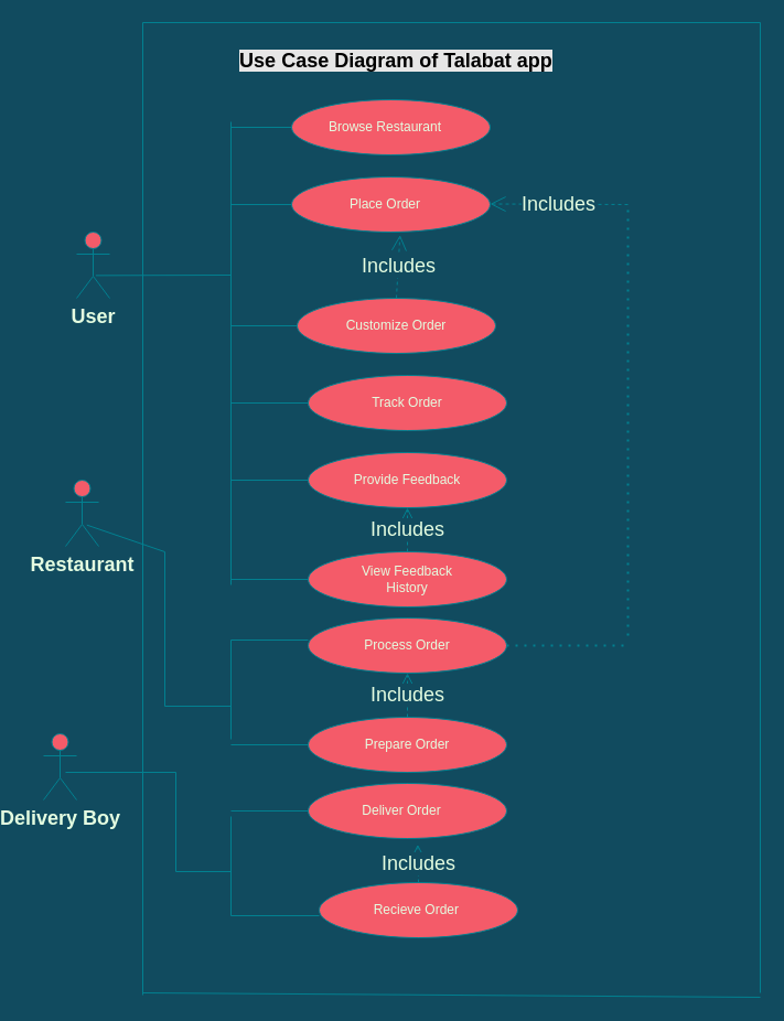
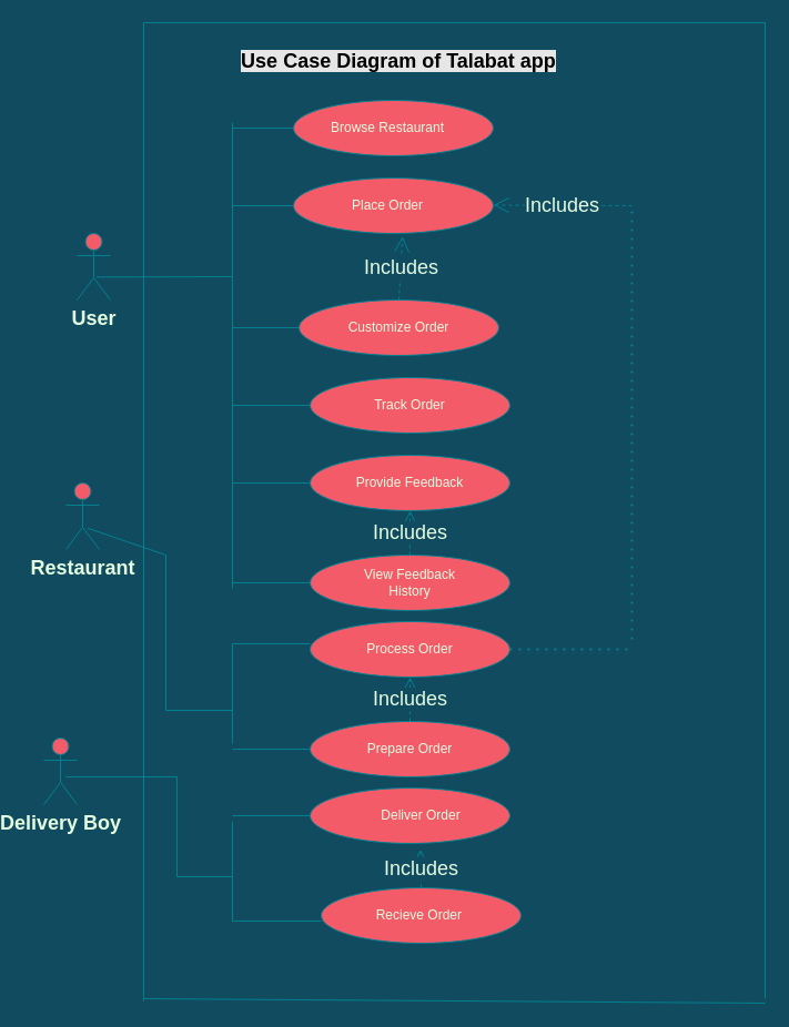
  <mxCell id="0" />
  <mxCell id="1" parent="0" />
  <mxCell id="2" value="&lt;b&gt;&lt;font style=&quot;font-size: 18px;&quot;&gt;User&lt;/font&gt;&lt;/b&gt;" style="shape=umlActor;verticalLabelPosition=bottom;verticalAlign=top;html=1;outlineConnect=0;fillColor=#F45B69;strokeColor=#028090;fontColor=#E4FDE1;" parent="1" vertex="1"><mxGeometry x="50" y="210" width="30" height="60" as="geometry" /></mxCell>
  <mxCell id="3" value="&lt;b&gt;&lt;font style=&quot;font-size: 18px;&quot;&gt;Delivery Boy&lt;/font&gt;&lt;/b&gt;" style="shape=umlActor;verticalLabelPosition=bottom;verticalAlign=top;html=1;outlineConnect=0;fillColor=#F45B69;strokeColor=#028090;fontColor=#E4FDE1;" parent="1" vertex="1"><mxGeometry x="20" y="665" width="30" height="60" as="geometry" /></mxCell>
  <mxCell id="4" value="&lt;b&gt;&lt;font style=&quot;font-size: 18px;&quot;&gt;Restaurant&lt;/font&gt;&lt;/b&gt;" style="shape=umlActor;verticalLabelPosition=bottom;verticalAlign=top;html=1;outlineConnect=0;fillColor=#F45B69;strokeColor=#028090;fontColor=#E4FDE1;" parent="1" vertex="1"><mxGeometry x="40" y="435" width="30" height="60" as="geometry" /></mxCell>
  <mxCell id="5" value="" style="ellipse;whiteSpace=wrap;html=1;fillColor=#F45B69;strokeColor=#028090;fontColor=#E4FDE1;" parent="1" vertex="1"><mxGeometry x="245" y="90" width="180" height="50" as="geometry" /></mxCell>
  <mxCell id="6" value="" style="ellipse;whiteSpace=wrap;html=1;fillColor=#F45B69;strokeColor=#028090;fontColor=#E4FDE1;" parent="1" vertex="1"><mxGeometry x="245" y="160" width="180" height="50" as="geometry" /></mxCell>
  <mxCell id="7" value="" style="ellipse;whiteSpace=wrap;html=1;fillColor=#F45B69;strokeColor=#028090;fontColor=#E4FDE1;" parent="1" vertex="1"><mxGeometry x="260" y="340" width="180" height="50" as="geometry" /></mxCell>
  <mxCell id="8" value="" style="ellipse;whiteSpace=wrap;html=1;fillColor=#F45B69;strokeColor=#028090;fontColor=#E4FDE1;" parent="1" vertex="1"><mxGeometry x="260" y="410" width="180" height="50" as="geometry" /></mxCell>
  <mxCell id="9" value="Browse Restaurant" style="text;html=1;strokeColor=none;fillColor=none;align=center;verticalAlign=middle;whiteSpace=wrap;rounded=0;fontColor=#E4FDE1;" parent="1" vertex="1"><mxGeometry x="275" y="100" width="110" height="30" as="geometry" /></mxCell>
  <mxCell id="10" value="Track Order" style="text;html=1;strokeColor=none;fillColor=none;align=center;verticalAlign=middle;whiteSpace=wrap;rounded=0;fontColor=#E4FDE1;" parent="1" vertex="1"><mxGeometry x="295" y="350" width="110" height="30" as="geometry" /></mxCell>
  <mxCell id="11" value="Provide Feedback" style="text;html=1;strokeColor=none;fillColor=none;align=center;verticalAlign=middle;whiteSpace=wrap;rounded=0;fontColor=#E4FDE1;" parent="1" vertex="1"><mxGeometry x="295" y="420" width="110" height="30" as="geometry" /></mxCell>
  <mxCell id="12" value="Place Order" style="text;html=1;strokeColor=none;fillColor=none;align=center;verticalAlign=middle;whiteSpace=wrap;rounded=0;fontColor=#E4FDE1;" parent="1" vertex="1"><mxGeometry x="275" y="170" width="110" height="30" as="geometry" /></mxCell>
  <mxCell id="13" value="" style="ellipse;whiteSpace=wrap;html=1;fillColor=#F45B69;strokeColor=#028090;fontColor=#E4FDE1;" parent="1" vertex="1"><mxGeometry x="260" y="560" width="180" height="50" as="geometry" /></mxCell>
  <mxCell id="14" value="Process Order" style="text;html=1;strokeColor=none;fillColor=none;align=center;verticalAlign=middle;whiteSpace=wrap;rounded=0;fontColor=#E4FDE1;" parent="1" vertex="1"><mxGeometry x="295" y="570" width="110" height="30" as="geometry" /></mxCell>
  <mxCell id="15" value="" style="ellipse;whiteSpace=wrap;html=1;fillColor=#F45B69;strokeColor=#028090;fontColor=#E4FDE1;" parent="1" vertex="1"><mxGeometry x="260" y="650" width="180" height="50" as="geometry" /></mxCell>
  <mxCell id="16" value="Prepare Order" style="text;html=1;strokeColor=none;fillColor=none;align=center;verticalAlign=middle;whiteSpace=wrap;rounded=0;fontColor=#E4FDE1;" parent="1" vertex="1"><mxGeometry x="295" y="660" width="110" height="30" as="geometry" /></mxCell>
  <mxCell id="17" value="" style="ellipse;whiteSpace=wrap;html=1;fillColor=#F45B69;strokeColor=#028090;fontColor=#E4FDE1;" parent="1" vertex="1"><mxGeometry x="260" y="710" width="180" height="50" as="geometry" /></mxCell>
- <mxCell id="18" value="Deliver Order" style="text;html=1;strokeColor=none;fillColor=none;align=center;verticalAlign=middle;whiteSpace=wrap;rounded=0;fontColor=#E4FDE1;" parent="1" vertex="1"><mxGeometry x="290" y="720" width="110" height="30" as="geometry" /></mxCell>
+ <mxCell id="18" value="Deliver Order" style="text;html=1;strokeColor=none;fillColor=none;align=center;verticalAlign=middle;whiteSpace=wrap;rounded=0;fontColor=#E4FDE1;" parent="1" vertex="1"><mxGeometry x="305" y="720" width="110" height="30" as="geometry" /></mxCell>
  <mxCell id="19" value="" style="ellipse;whiteSpace=wrap;html=1;fillColor=#F45B69;strokeColor=#028090;fontColor=#E4FDE1;" parent="1" vertex="1"><mxGeometry x="250" y="270" width="180" height="50" as="geometry" /></mxCell>
  <mxCell id="20" value="Customize Order" style="text;html=1;strokeColor=none;fillColor=none;align=center;verticalAlign=middle;whiteSpace=wrap;rounded=0;fontColor=#E4FDE1;" parent="1" vertex="1"><mxGeometry x="285" y="280" width="110" height="30" as="geometry" /></mxCell>
  <mxCell id="21" value="" style="ellipse;whiteSpace=wrap;html=1;fillColor=#F45B69;strokeColor=#028090;fontColor=#E4FDE1;" parent="1" vertex="1"><mxGeometry x="270" y="800" width="180" height="50" as="geometry" /></mxCell>
  <mxCell id="22" value="Recieve Order&amp;nbsp;" style="text;html=1;strokeColor=none;fillColor=none;align=center;verticalAlign=middle;whiteSpace=wrap;rounded=0;fontColor=#E4FDE1;" parent="1" vertex="1"><mxGeometry x="305" y="810" width="110" height="30" as="geometry" /></mxCell>
  <mxCell id="23" value="Includes" style="endArrow=open;endSize=12;dashed=1;html=1;rounded=0;fontSize=18;exitX=0.5;exitY=0;exitDx=0;exitDy=0;entryX=0.552;entryY=1.107;entryDx=0;entryDy=0;entryPerimeter=0;labelBackgroundColor=#114B5F;strokeColor=#028090;fontColor=#E4FDE1;" parent="1" source="21" target="17" edge="1"><mxGeometry width="160" relative="1" as="geometry"><mxPoint x="150" y="840" as="sourcePoint" /><mxPoint x="240" y="770" as="targetPoint" /></mxGeometry></mxCell>
  <mxCell id="24" value="" style="endArrow=none;dashed=1;html=1;dashPattern=1 3;strokeWidth=2;rounded=0;fontSize=18;exitX=1;exitY=0.5;exitDx=0;exitDy=0;labelBackgroundColor=#114B5F;strokeColor=#028090;fontColor=#E4FDE1;" parent="1" source="13" edge="1"><mxGeometry width="50" height="50" relative="1" as="geometry"><mxPoint x="300" y="610" as="sourcePoint" /><mxPoint x="550" y="585" as="targetPoint" /></mxGeometry></mxCell>
  <mxCell id="25" value="" style="endArrow=none;dashed=1;html=1;dashPattern=1 3;strokeWidth=2;rounded=0;fontSize=18;labelBackgroundColor=#114B5F;strokeColor=#028090;fontColor=#E4FDE1;" parent="1" edge="1"><mxGeometry width="50" height="50" relative="1" as="geometry"><mxPoint x="550" y="190" as="sourcePoint" /><mxPoint x="550" y="580" as="targetPoint" /></mxGeometry></mxCell>
  <mxCell id="26" value="Includes" style="endArrow=open;endSize=12;dashed=1;html=1;rounded=0;fontSize=18;entryX=1;entryY=0.5;entryDx=0;entryDy=0;labelBackgroundColor=#114B5F;strokeColor=#028090;fontColor=#E4FDE1;" parent="1" edge="1"><mxGeometry width="160" relative="1" as="geometry"><mxPoint x="550" y="185" as="sourcePoint" /><mxPoint x="425" y="184.5" as="targetPoint" /></mxGeometry></mxCell>
  <mxCell id="27" value="Includes" style="endArrow=open;endSize=12;dashed=1;html=1;rounded=0;fontSize=18;entryX=0.546;entryY=1.053;entryDx=0;entryDy=0;entryPerimeter=0;exitX=0.5;exitY=0;exitDx=0;exitDy=0;labelBackgroundColor=#114B5F;strokeColor=#028090;fontColor=#E4FDE1;" parent="1" source="19" target="6" edge="1"><mxGeometry width="160" relative="1" as="geometry"><mxPoint x="560" y="195" as="sourcePoint" /><mxPoint x="435" y="194.5" as="targetPoint" /></mxGeometry></mxCell>
  <mxCell id="28" value="Includes" style="endArrow=open;endSize=12;dashed=1;html=1;rounded=0;fontSize=18;entryX=0.5;entryY=1;entryDx=0;entryDy=0;exitX=0.5;exitY=0;exitDx=0;exitDy=0;labelBackgroundColor=#114B5F;strokeColor=#028090;fontColor=#E4FDE1;" parent="1" source="15" target="13" edge="1"><mxGeometry width="160" relative="1" as="geometry"><mxPoint x="350" y="630" as="sourcePoint" /><mxPoint x="435" y="194.5" as="targetPoint" /></mxGeometry></mxCell>
  <mxCell id="29" value="" style="ellipse;whiteSpace=wrap;html=1;fillColor=#F45B69;strokeColor=#028090;fontColor=#E4FDE1;" parent="1" vertex="1"><mxGeometry x="260" y="500" width="180" height="50" as="geometry" /></mxCell>
  <mxCell id="30" value="View Feedback History" style="text;html=1;strokeColor=none;fillColor=none;align=center;verticalAlign=middle;whiteSpace=wrap;rounded=0;fontColor=#E4FDE1;" parent="1" vertex="1"><mxGeometry x="295" y="510" width="110" height="30" as="geometry" /></mxCell>
  <mxCell id="31" value="Includes" style="endArrow=open;endSize=12;dashed=1;html=1;rounded=0;fontSize=18;entryX=0.5;entryY=1;entryDx=0;entryDy=0;exitX=0.5;exitY=0;exitDx=0;exitDy=0;labelBackgroundColor=#114B5F;strokeColor=#028090;fontColor=#E4FDE1;" parent="1" source="29" target="8" edge="1"><mxGeometry width="160" relative="1" as="geometry"><mxPoint x="360" y="640" as="sourcePoint" /><mxPoint x="360" y="600" as="targetPoint" /></mxGeometry></mxCell>
  <mxCell id="32" value="" style="endArrow=none;html=1;rounded=0;fontSize=18;labelBackgroundColor=#114B5F;strokeColor=#028090;fontColor=#E4FDE1;" parent="1" edge="1"><mxGeometry width="50" height="50" relative="1" as="geometry"><mxPoint x="110" y="20" as="sourcePoint" /><mxPoint x="670" y="20" as="targetPoint" /></mxGeometry></mxCell>
  <mxCell id="33" value="" style="endArrow=none;html=1;rounded=0;fontSize=18;labelBackgroundColor=#114B5F;strokeColor=#028090;fontColor=#E4FDE1;" parent="1" edge="1"><mxGeometry width="50" height="50" relative="1" as="geometry"><mxPoint x="110" y="20" as="sourcePoint" /><mxPoint x="110" y="902" as="targetPoint" /></mxGeometry></mxCell>
  <mxCell id="34" value="" style="endArrow=none;html=1;rounded=0;fontSize=18;labelBackgroundColor=#114B5F;strokeColor=#028090;fontColor=#E4FDE1;" parent="1" edge="1"><mxGeometry width="50" height="50" relative="1" as="geometry"><mxPoint x="670" y="20" as="sourcePoint" /><mxPoint x="670" y="900" as="targetPoint" /></mxGeometry></mxCell>
  <mxCell id="35" value="" style="endArrow=none;html=1;rounded=0;fontSize=18;labelBackgroundColor=#114B5F;strokeColor=#028090;fontColor=#E4FDE1;" parent="1" edge="1"><mxGeometry width="50" height="50" relative="1" as="geometry"><mxPoint x="670" y="904" as="sourcePoint" /><mxPoint x="110" y="900" as="targetPoint" /></mxGeometry></mxCell>
  <mxCell id="36" value="" style="endArrow=none;html=1;rounded=0;fontSize=18;exitX=0;exitY=0.5;exitDx=0;exitDy=0;labelBackgroundColor=#114B5F;strokeColor=#028090;fontColor=#E4FDE1;" parent="1" source="5" edge="1"><mxGeometry width="50" height="50" relative="1" as="geometry"><mxPoint x="300" y="260" as="sourcePoint" /><mxPoint x="190" y="115" as="targetPoint" /></mxGeometry></mxCell>
  <mxCell id="37" value="" style="endArrow=none;html=1;rounded=0;fontSize=18;labelBackgroundColor=#114B5F;strokeColor=#028090;fontColor=#E4FDE1;" parent="1" edge="1"><mxGeometry width="50" height="50" relative="1" as="geometry"><mxPoint x="190" y="530" as="sourcePoint" /><mxPoint x="190" y="110" as="targetPoint" /></mxGeometry></mxCell>
  <mxCell id="38" value="" style="endArrow=none;html=1;rounded=0;fontSize=18;entryX=0;entryY=0.5;entryDx=0;entryDy=0;labelBackgroundColor=#114B5F;strokeColor=#028090;fontColor=#E4FDE1;" parent="1" target="29" edge="1"><mxGeometry width="50" height="50" relative="1" as="geometry"><mxPoint x="190" y="525" as="sourcePoint" /><mxPoint x="200" y="130" as="targetPoint" /></mxGeometry></mxCell>
  <mxCell id="39" value="" style="endArrow=none;html=1;rounded=0;fontSize=18;entryX=0;entryY=0.5;entryDx=0;entryDy=0;labelBackgroundColor=#114B5F;strokeColor=#028090;fontColor=#E4FDE1;" parent="1" target="6" edge="1"><mxGeometry width="50" height="50" relative="1" as="geometry"><mxPoint x="190" y="185" as="sourcePoint" /><mxPoint x="350" y="260" as="targetPoint" /></mxGeometry></mxCell>
  <mxCell id="40" value="" style="endArrow=none;html=1;rounded=0;fontSize=18;entryX=0;entryY=0.5;entryDx=0;entryDy=0;labelBackgroundColor=#114B5F;strokeColor=#028090;fontColor=#E4FDE1;" parent="1" target="19" edge="1"><mxGeometry width="50" height="50" relative="1" as="geometry"><mxPoint x="190" y="295" as="sourcePoint" /><mxPoint x="240" y="280" as="targetPoint" /></mxGeometry></mxCell>
  <mxCell id="41" value="" style="endArrow=none;html=1;rounded=0;fontSize=18;entryX=0;entryY=0.5;entryDx=0;entryDy=0;labelBackgroundColor=#114B5F;strokeColor=#028090;fontColor=#E4FDE1;" parent="1" target="7" edge="1"><mxGeometry width="50" height="50" relative="1" as="geometry"><mxPoint x="190" y="365" as="sourcePoint" /><mxPoint x="250" y="360" as="targetPoint" /></mxGeometry></mxCell>
  <mxCell id="42" value="" style="endArrow=none;html=1;rounded=0;fontSize=18;entryX=0;entryY=0.5;entryDx=0;entryDy=0;labelBackgroundColor=#114B5F;strokeColor=#028090;fontColor=#E4FDE1;" parent="1" target="8" edge="1"><mxGeometry width="50" height="50" relative="1" as="geometry"><mxPoint x="190" y="435" as="sourcePoint" /><mxPoint x="270" y="375" as="targetPoint" /></mxGeometry></mxCell>
  <mxCell id="43" value="" style="endArrow=none;html=1;rounded=0;fontSize=18;exitX=0.578;exitY=0.656;exitDx=0;exitDy=0;exitPerimeter=0;fontStyle=1;labelBackgroundColor=#114B5F;strokeColor=#028090;fontColor=#E4FDE1;" parent="1" source="2" edge="1"><mxGeometry width="50" height="50" relative="1" as="geometry"><mxPoint x="0" y="330" as="sourcePoint" /><mxPoint x="190" y="249" as="targetPoint" /></mxGeometry></mxCell>
  <mxCell id="44" value="" style="endArrow=none;html=1;rounded=0;fontSize=18;labelBackgroundColor=#114B5F;strokeColor=#028090;fontColor=#E4FDE1;" parent="1" edge="1"><mxGeometry width="50" height="50" relative="1" as="geometry"><mxPoint x="190" y="580" as="sourcePoint" /><mxPoint x="260" y="580" as="targetPoint" /></mxGeometry></mxCell>
  <mxCell id="45" value="" style="endArrow=none;html=1;rounded=0;fontSize=18;labelBackgroundColor=#114B5F;strokeColor=#028090;fontColor=#E4FDE1;" parent="1" edge="1"><mxGeometry width="50" height="50" relative="1" as="geometry"><mxPoint x="190" y="580" as="sourcePoint" /><mxPoint x="190" y="670" as="targetPoint" /></mxGeometry></mxCell>
  <mxCell id="46" value="" style="endArrow=none;html=1;rounded=0;fontSize=18;entryX=0;entryY=0.5;entryDx=0;entryDy=0;labelBackgroundColor=#114B5F;strokeColor=#028090;fontColor=#E4FDE1;" parent="1" target="15" edge="1"><mxGeometry width="50" height="50" relative="1" as="geometry"><mxPoint x="190" y="675" as="sourcePoint" /><mxPoint x="200" y="680" as="targetPoint" /></mxGeometry></mxCell>
  <mxCell id="47" value="" style="endArrow=none;html=1;rounded=0;fontSize=18;fontStyle=1;labelBackgroundColor=#114B5F;strokeColor=#028090;fontColor=#E4FDE1;" parent="1" edge="1"><mxGeometry width="50" height="50" relative="1" as="geometry"><mxPoint x="130" y="640" as="sourcePoint" /><mxPoint x="190" y="640" as="targetPoint" /></mxGeometry></mxCell>
  <mxCell id="48" value="" style="endArrow=none;html=1;rounded=0;fontSize=18;fontStyle=1;labelBackgroundColor=#114B5F;strokeColor=#028090;fontColor=#E4FDE1;" parent="1" edge="1"><mxGeometry width="50" height="50" relative="1" as="geometry"><mxPoint x="130" y="640" as="sourcePoint" /><mxPoint x="130" y="500" as="targetPoint" /></mxGeometry></mxCell>
  <mxCell id="49" value="" style="endArrow=none;html=1;rounded=0;fontSize=18;fontStyle=1;entryX=0.644;entryY=0.678;entryDx=0;entryDy=0;entryPerimeter=0;labelBackgroundColor=#114B5F;strokeColor=#028090;fontColor=#E4FDE1;" parent="1" target="4" edge="1"><mxGeometry width="50" height="50" relative="1" as="geometry"><mxPoint x="130" y="500" as="sourcePoint" /><mxPoint x="80" y="500" as="targetPoint" /></mxGeometry></mxCell>
  <mxCell id="50" value="" style="endArrow=none;html=1;rounded=0;fontSize=18;entryX=0;entryY=0.5;entryDx=0;entryDy=0;labelBackgroundColor=#114B5F;strokeColor=#028090;fontColor=#E4FDE1;" parent="1" target="17" edge="1"><mxGeometry width="50" height="50" relative="1" as="geometry"><mxPoint x="190" y="735" as="sourcePoint" /><mxPoint x="270" y="590" as="targetPoint" /></mxGeometry></mxCell>
  <mxCell id="51" value="" style="endArrow=none;html=1;rounded=0;fontSize=18;labelBackgroundColor=#114B5F;strokeColor=#028090;fontColor=#E4FDE1;" parent="1" edge="1"><mxGeometry width="50" height="50" relative="1" as="geometry"><mxPoint x="190" y="740" as="sourcePoint" /><mxPoint x="190" y="830" as="targetPoint" /></mxGeometry></mxCell>
  <mxCell id="52" value="" style="endArrow=none;html=1;rounded=0;fontSize=18;labelBackgroundColor=#114B5F;strokeColor=#028090;fontColor=#E4FDE1;" parent="1" edge="1"><mxGeometry width="50" height="50" relative="1" as="geometry"><mxPoint x="270" y="830" as="sourcePoint" /><mxPoint x="190" y="830" as="targetPoint" /></mxGeometry></mxCell>
  <mxCell id="53" value="" style="endArrow=none;html=1;rounded=0;fontSize=18;fontStyle=1;labelBackgroundColor=#114B5F;strokeColor=#028090;fontColor=#E4FDE1;" parent="1" edge="1"><mxGeometry width="50" height="50" relative="1" as="geometry"><mxPoint x="190" y="790" as="sourcePoint" /><mxPoint x="140" y="790" as="targetPoint" /></mxGeometry></mxCell>
  <mxCell id="54" value="" style="endArrow=none;html=1;rounded=0;fontSize=18;fontStyle=1;labelBackgroundColor=#114B5F;strokeColor=#028090;fontColor=#E4FDE1;" parent="1" edge="1"><mxGeometry width="50" height="50" relative="1" as="geometry"><mxPoint x="140" y="700" as="sourcePoint" /><mxPoint x="140" y="790" as="targetPoint" /></mxGeometry></mxCell>
  <mxCell id="55" value="" style="endArrow=none;html=1;rounded=0;fontSize=18;fontStyle=1;labelBackgroundColor=#114B5F;strokeColor=#028090;fontColor=#E4FDE1;" parent="1" edge="1"><mxGeometry width="50" height="50" relative="1" as="geometry"><mxPoint x="40" y="700" as="sourcePoint" /><mxPoint x="140" y="700" as="targetPoint" /></mxGeometry></mxCell>
  <mxCell id="56" value="&lt;h2&gt;&lt;span style=&quot;background-color: rgb(230, 230, 230);&quot;&gt;Use Case Diagram of Talabat app&lt;/span&gt;&lt;/h2&gt;" style="text;html=1;align=center;verticalAlign=middle;whiteSpace=wrap;rounded=0;" vertex="1" parent="1"><mxGeometry x="185" y="40" width="310" height="30" as="geometry" /></mxCell>
